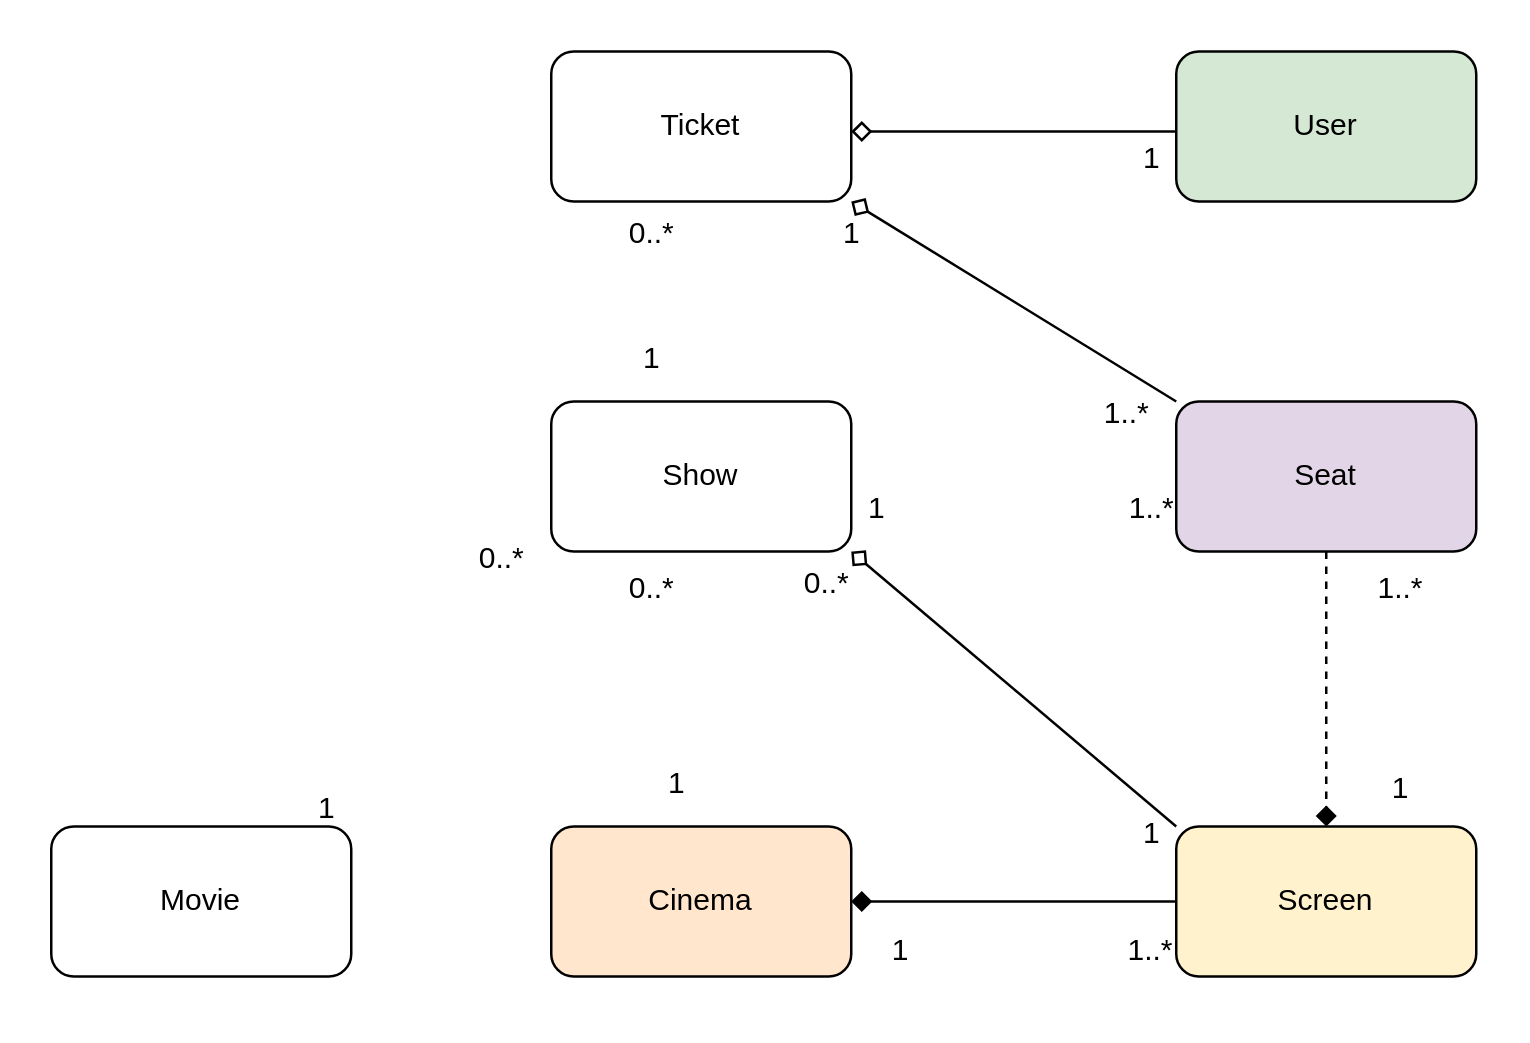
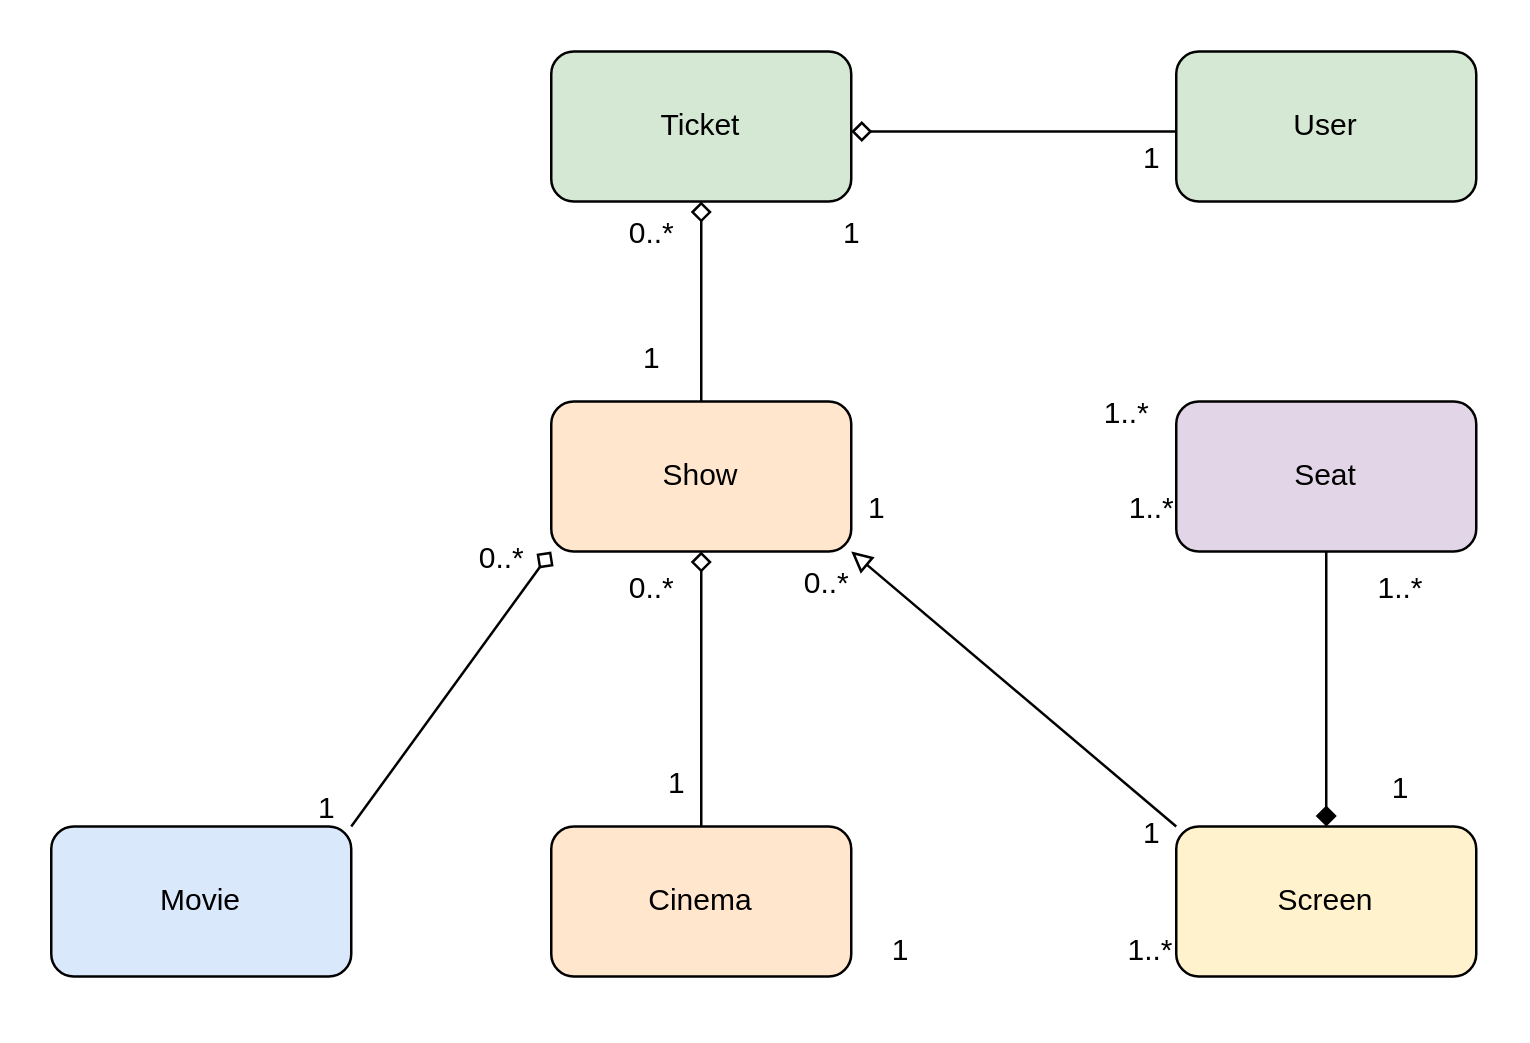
  <mxCell id="0" />
  <mxCell id="1" parent="0" />
+ <mxCell id="2" style="edgeStyle=none;rounded=0;orthogonalLoop=1;jettySize=auto;html=1;exitX=0.5;exitY=0;exitDx=0;exitDy=0;endArrow=diamond;endFill=0;" edge="1" parent="1" source="3" target="22"><mxGeometry relative="1" as="geometry" /></mxCell>
  <mxCell id="3" value="Cinema" style="rounded=1;whiteSpace=wrap;html=1;fillColor=#ffe6cc;" vertex="1" parent="1"><mxGeometry x="220" y="330" width="120" height="60" as="geometry" /></mxCell>
- <mxCell id="4" style="edgeStyle=orthogonalEdgeStyle;rounded=0;orthogonalLoop=1;jettySize=auto;html=1;entryX=1;entryY=0.5;entryDx=0;entryDy=0;endArrow=diamond;endFill=1;" edge="1" parent="1" source="6" target="3"><mxGeometry relative="1" as="geometry" /></mxCell>
- <mxCell id="5" style="edgeStyle=none;rounded=0;orthogonalLoop=1;jettySize=auto;html=1;exitX=0;exitY=0;exitDx=0;exitDy=0;entryX=1;entryY=1;entryDx=0;entryDy=0;endArrow=diamond;endFill=0;" edge="1" parent="1" source="6" target="22"><mxGeometry relative="1" as="geometry" /></mxCell>
+ <mxCell id="5" style="edgeStyle=none;rounded=0;orthogonalLoop=1;jettySize=auto;html=1;exitX=0;exitY=0;exitDx=0;exitDy=0;entryX=1;entryY=1;entryDx=0;entryDy=0;endArrow=block;endFill=0;" edge="1" parent="1" source="6" target="22"><mxGeometry relative="1" as="geometry" /></mxCell>
  <mxCell id="6" value="Screen" style="rounded=1;whiteSpace=wrap;html=1;fillColor=#fff2cc;" vertex="1" parent="1"><mxGeometry x="470" y="330" width="120" height="60" as="geometry" /></mxCell>
  <mxCell id="7" value="1" style="text;html=1;strokeColor=none;fillColor=none;align=center;verticalAlign=middle;whiteSpace=wrap;rounded=0;" vertex="1" parent="1"><mxGeometry x="330" y="370" width="60" height="20" as="geometry" /></mxCell>
  <mxCell id="8" value="1..*" style="text;html=1;strokeColor=none;fillColor=none;align=center;verticalAlign=middle;whiteSpace=wrap;rounded=0;" vertex="1" parent="1"><mxGeometry x="430" y="365" width="60" height="30" as="geometry" /></mxCell>
- <mxCell id="10" value="Movie" style="rounded=1;whiteSpace=wrap;html=1;" vertex="1" parent="1"><mxGeometry x="20" y="330" width="120" height="60" as="geometry" /></mxCell>
+ <mxCell id="9" style="edgeStyle=none;rounded=0;orthogonalLoop=1;jettySize=auto;html=1;exitX=1;exitY=0;exitDx=0;exitDy=0;entryX=0;entryY=1;entryDx=0;entryDy=0;endArrow=diamond;endFill=0;" edge="1" parent="1" source="10" target="22"><mxGeometry relative="1" as="geometry" /></mxCell>
+ <mxCell id="10" value="Movie" style="rounded=1;whiteSpace=wrap;html=1;fillColor=#dae8fc;" vertex="1" parent="1"><mxGeometry x="20" y="330" width="120" height="60" as="geometry" /></mxCell>
  <mxCell id="11" style="edgeStyle=orthogonalEdgeStyle;rounded=0;orthogonalLoop=1;jettySize=auto;html=1;entryX=1;entryY=0.5;entryDx=0;entryDy=0;endArrow=diamond;endFill=0;" edge="1" parent="1"><mxGeometry relative="1" as="geometry"><mxPoint x="470" y="52" as="sourcePoint" /><mxPoint x="340" y="52" as="targetPoint" /></mxGeometry></mxCell>
  <mxCell id="12" value="User" style="rounded=1;whiteSpace=wrap;html=1;fillColor=#d5e8d4;" vertex="1" parent="1"><mxGeometry x="470" y="20" width="120" height="60" as="geometry" /></mxCell>
- <mxCell id="13" value="" style="edgeStyle=orthogonalEdgeStyle;rounded=0;orthogonalLoop=1;jettySize=auto;html=1;endArrow=diamond;endFill=1;dashed=1;" edge="1" parent="1" source="15" target="6"><mxGeometry relative="1" as="geometry" /></mxCell>
- <mxCell id="14" style="edgeStyle=none;rounded=0;orthogonalLoop=1;jettySize=auto;html=1;exitX=0;exitY=0;exitDx=0;exitDy=0;entryX=1;entryY=1;entryDx=0;entryDy=0;endArrow=diamond;endFill=0;" edge="1" parent="1" source="15" target="18"><mxGeometry relative="1" as="geometry" /></mxCell>
+ <mxCell id="13" value="" style="edgeStyle=orthogonalEdgeStyle;rounded=0;orthogonalLoop=1;jettySize=auto;html=1;endArrow=diamond;endFill=1;" edge="1" parent="1" source="15" target="6"><mxGeometry relative="1" as="geometry" /></mxCell>
  <mxCell id="15" value="Seat" style="rounded=1;whiteSpace=wrap;html=1;fillColor=#e1d5e7;" vertex="1" parent="1"><mxGeometry x="470" y="160" width="120" height="60" as="geometry" /></mxCell>
  <mxCell id="16" value="1" style="text;html=1;strokeColor=none;fillColor=none;align=center;verticalAlign=middle;whiteSpace=wrap;rounded=0;" vertex="1" parent="1"><mxGeometry x="530" y="300" width="60" height="30" as="geometry" /></mxCell>
  <mxCell id="17" value="1..*" style="text;html=1;strokeColor=none;fillColor=none;align=center;verticalAlign=middle;whiteSpace=wrap;rounded=0;" vertex="1" parent="1"><mxGeometry x="530" y="220" width="60" height="30" as="geometry" /></mxCell>
- <mxCell id="18" value="Ticket" style="rounded=1;whiteSpace=wrap;html=1;" vertex="1" parent="1"><mxGeometry x="220" y="20" width="120" height="60" as="geometry" /></mxCell>
+ <mxCell id="18" value="Ticket" style="rounded=1;whiteSpace=wrap;html=1;fillColor=#d5e8d4;" vertex="1" parent="1"><mxGeometry x="220" y="20" width="120" height="60" as="geometry" /></mxCell>
  <mxCell id="19" value="1" style="text;html=1;align=center;verticalAlign=middle;resizable=0;points=[];autosize=1;strokeColor=none;fillColor=none;" vertex="1" parent="1"><mxGeometry x="325" y="78" width="30" height="30" as="geometry" /></mxCell>
  <mxCell id="20" value="1..*" style="text;html=1;align=center;verticalAlign=middle;resizable=0;points=[];autosize=1;strokeColor=none;fillColor=none;" vertex="1" parent="1"><mxGeometry x="430" y="150" width="40" height="30" as="geometry" /></mxCell>
- <mxCell id="22" value="Show" style="rounded=1;whiteSpace=wrap;html=1;" vertex="1" parent="1"><mxGeometry x="220" y="160" width="120" height="60" as="geometry" /></mxCell>
+ <mxCell id="21" style="edgeStyle=none;rounded=0;orthogonalLoop=1;jettySize=auto;html=1;exitX=0.5;exitY=0;exitDx=0;exitDy=0;endArrow=diamond;endFill=0;" edge="1" parent="1" source="22" target="18"><mxGeometry relative="1" as="geometry" /></mxCell>
+ <mxCell id="22" value="Show" style="rounded=1;whiteSpace=wrap;html=1;fillColor=#ffe6cc;" vertex="1" parent="1"><mxGeometry x="220" y="160" width="120" height="60" as="geometry" /></mxCell>
  <mxCell id="23" value="1" style="text;html=1;align=center;verticalAlign=middle;resizable=0;points=[];autosize=1;strokeColor=none;fillColor=none;" vertex="1" parent="1"><mxGeometry x="335" y="188" width="30" height="30" as="geometry" /></mxCell>
  <mxCell id="24" value="1..*" style="text;html=1;align=center;verticalAlign=middle;resizable=0;points=[];autosize=1;strokeColor=none;fillColor=none;" vertex="1" parent="1"><mxGeometry x="440" y="188" width="40" height="30" as="geometry" /></mxCell>
  <mxCell id="25" value="1" style="text;html=1;align=center;verticalAlign=middle;resizable=0;points=[];autosize=1;strokeColor=none;fillColor=none;" vertex="1" parent="1"><mxGeometry x="245" y="128" width="30" height="30" as="geometry" /></mxCell>
  <mxCell id="26" value="0..*" style="text;html=1;align=center;verticalAlign=middle;resizable=0;points=[];autosize=1;strokeColor=none;fillColor=none;" vertex="1" parent="1"><mxGeometry x="240" y="78" width="40" height="30" as="geometry" /></mxCell>
  <mxCell id="27" value="1" style="text;html=1;align=center;verticalAlign=middle;resizable=0;points=[];autosize=1;strokeColor=none;fillColor=none;" vertex="1" parent="1"><mxGeometry x="115" y="308" width="30" height="30" as="geometry" /></mxCell>
  <mxCell id="28" value="0..*" style="text;html=1;align=center;verticalAlign=middle;resizable=0;points=[];autosize=1;strokeColor=none;fillColor=none;" vertex="1" parent="1"><mxGeometry x="180" y="208" width="40" height="30" as="geometry" /></mxCell>
  <mxCell id="29" value="1" style="text;html=1;align=center;verticalAlign=middle;resizable=0;points=[];autosize=1;strokeColor=none;fillColor=none;" vertex="1" parent="1"><mxGeometry x="255" y="298" width="30" height="30" as="geometry" /></mxCell>
  <mxCell id="30" value="0..*" style="text;html=1;align=center;verticalAlign=middle;resizable=0;points=[];autosize=1;strokeColor=none;fillColor=none;" vertex="1" parent="1"><mxGeometry x="240" y="220" width="40" height="30" as="geometry" /></mxCell>
  <mxCell id="31" value="1" style="text;html=1;align=center;verticalAlign=middle;resizable=0;points=[];autosize=1;strokeColor=none;fillColor=none;" vertex="1" parent="1"><mxGeometry x="445" y="318" width="30" height="30" as="geometry" /></mxCell>
  <mxCell id="32" value="0..*" style="text;html=1;align=center;verticalAlign=middle;resizable=0;points=[];autosize=1;strokeColor=none;fillColor=none;" vertex="1" parent="1"><mxGeometry x="310" y="218" width="40" height="30" as="geometry" /></mxCell>
  <mxCell id="33" value="1" style="text;html=1;align=center;verticalAlign=middle;resizable=0;points=[];autosize=1;strokeColor=none;fillColor=none;" vertex="1" parent="1"><mxGeometry x="445" y="48" width="30" height="30" as="geometry" /></mxCell>
